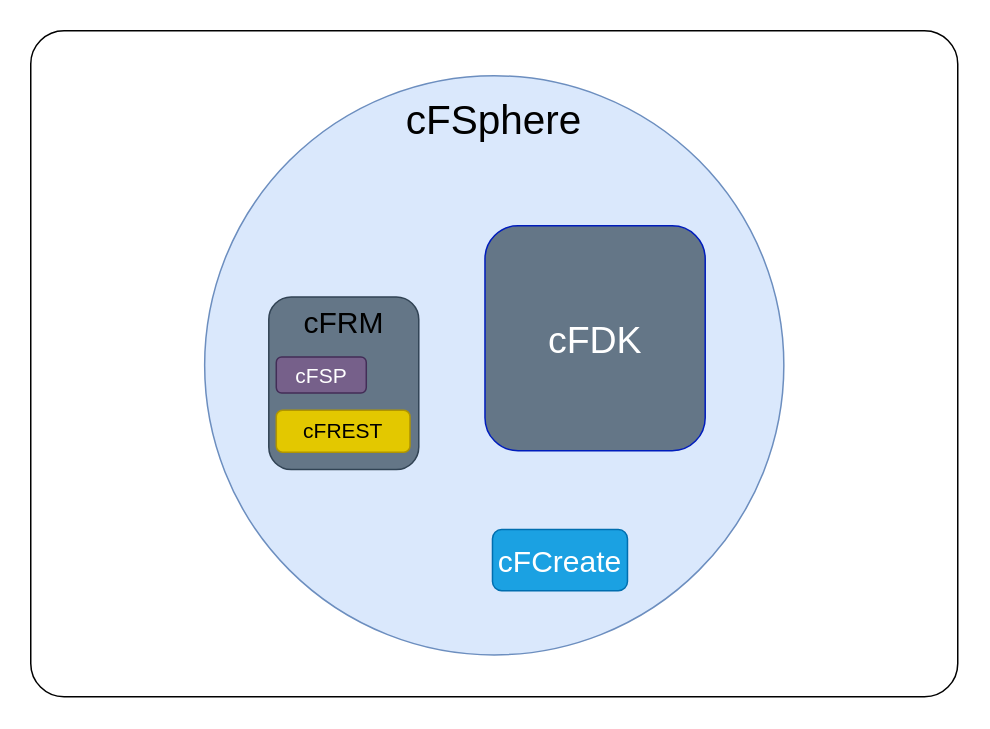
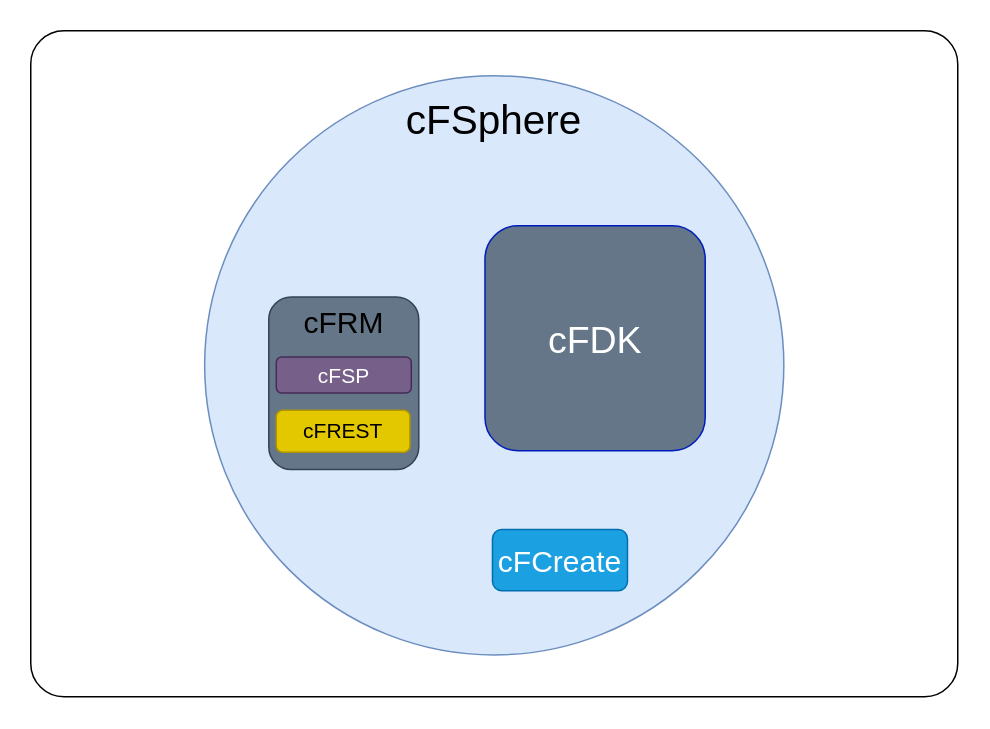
  <mxCell id="0" />
  <mxCell id="1" parent="0" />
  <mxCell id="2" value="" style="rounded=1;whiteSpace=wrap;html=1;arcSize=5;" parent="1" vertex="1"><mxGeometry x="20" y="20" width="618" height="444" as="geometry" /></mxCell>
  <mxCell id="3" value="" style="ellipse;whiteSpace=wrap;html=1;aspect=fixed;fillColor=#dae8fc;strokeColor=#6c8ebf;" parent="1" vertex="1"><mxGeometry x="135.94" y="50" width="386.12" height="386.12" as="geometry" /></mxCell>
  <mxCell id="4" value="cFSphere" style="text;html=1;strokeColor=none;fillColor=none;align=center;verticalAlign=middle;whiteSpace=wrap;rounded=0;fontSize=27;" parent="1" vertex="1"><mxGeometry x="299" y="70" width="60" height="19" as="geometry" /></mxCell>
  <mxCell id="5" value="cFDK" style="rounded=1;whiteSpace=wrap;html=1;fontSize=25;fillColor=#647687;fontColor=#ffffff;strokeColor=#001DBC;" parent="1" vertex="1"><mxGeometry x="322.82" y="150" width="146.82" height="150" as="geometry" /></mxCell>
  <mxCell id="6" value="" style="rounded=1;whiteSpace=wrap;html=1;fontSize=9;fillColor=#647687;fontColor=#ffffff;strokeColor=#314354;" parent="1" vertex="1"><mxGeometry x="178.69" y="197.5" width="100" height="115" as="geometry" /></mxCell>
  <mxCell id="7" value="cFRM" style="text;html=1;strokeColor=none;fillColor=none;align=center;verticalAlign=middle;whiteSpace=wrap;rounded=0;fontSize=20;" parent="1" vertex="1"><mxGeometry x="198.69" y="204" width="60" height="19" as="geometry" /></mxCell>
- <mxCell id="8" value="cFSP" style="rounded=1;whiteSpace=wrap;html=1;fontSize=14;fillColor=#76608a;fontColor=#ffffff;strokeColor=#432D57;" parent="1" vertex="1"><mxGeometry x="183.69" y="237.5" width="60" height="24" as="geometry" /></mxCell>
+ <mxCell id="8" value="cFSP" style="rounded=1;whiteSpace=wrap;html=1;fontSize=14;fillColor=#76608a;fontColor=#ffffff;strokeColor=#432D57;" parent="1" vertex="1"><mxGeometry x="183.69" y="237.5" width="90" height="24" as="geometry" /></mxCell>
  <mxCell id="9" value="cFREST" style="rounded=1;whiteSpace=wrap;html=1;fontSize=14;fillColor=#e3c800;fontColor=#000000;strokeColor=#B09500;" parent="1" vertex="1"><mxGeometry x="183.69" y="273" width="89.13" height="28" as="geometry" /></mxCell>
  <mxCell id="10" value="cFCreate" style="rounded=1;whiteSpace=wrap;html=1;fontSize=20;fillColor=#1ba1e2;fontColor=#ffffff;strokeColor=#006EAF;" parent="1" vertex="1"><mxGeometry x="327.82" y="352.5" width="90" height="40.75" as="geometry" /></mxCell>
